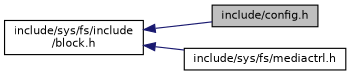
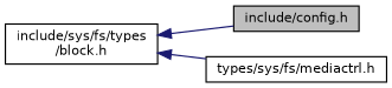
  digraph {
    rankdir=LR
    node [color=black fillcolor=white fontname=Helvetica fontsize=10 shape=record style=filled]
    edge [color=midnightblue dir=back fontname=Helvetica fontsize=10 labelfontname=Helvetica labelfontsize=10 style=solid]
    n1 [fillcolor=grey75 fontcolor=black height=0.2 label="include/config.h" width=0.4]
-   n2 [height=0.2 label="include/sys/fs/include\l/block.h" width=0.4]
-   n3 [height=0.2 label="include/sys/fs/mediactrl.h" width=0.4]
+   n2 [height=0.2 label="include/sys/fs/types\l/block.h" width=0.4]
+   n3 [height=0.2 label="types/sys/fs/mediactrl.h" width=0.4]
    n2 -> n1
    n2 -> n3
  }
